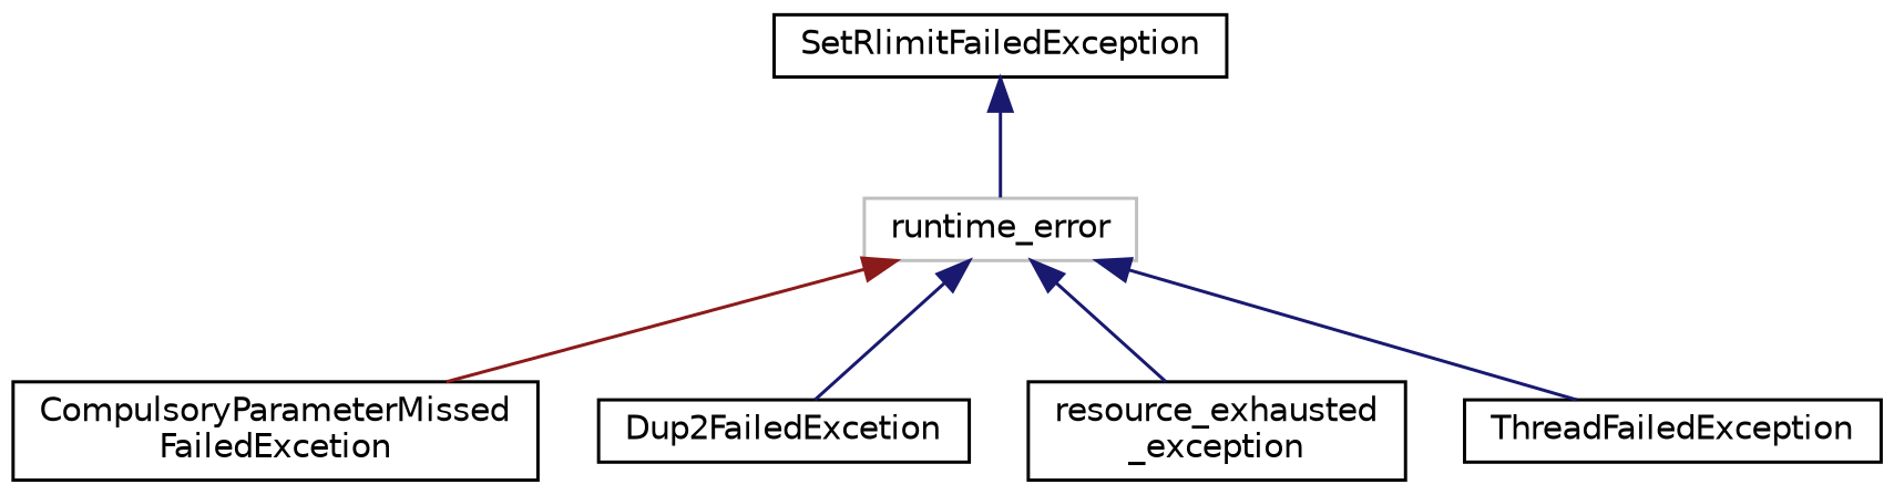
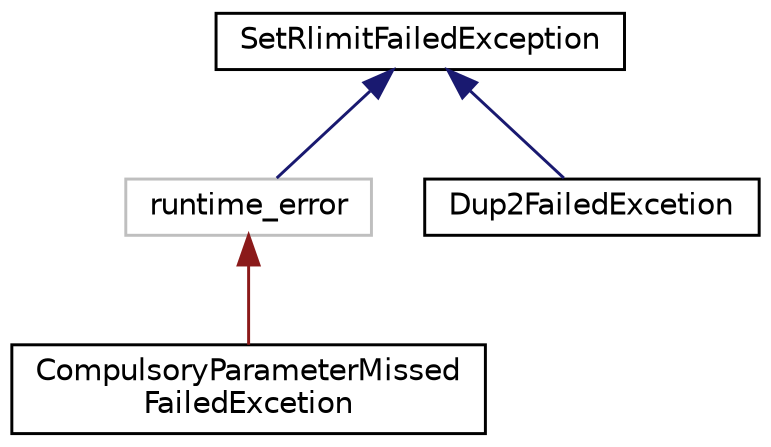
  digraph {
    rankdir=TB
    node [color=black fillcolor=white fontname=Helvetica fontsize=10 shape=record style=filled]
    edge [color=midnightblue dir=back fontname=Helvetica fontsize=10 labelfontname=Helvetica labelfontsize=10 style=solid]
    n1 [color=grey75 height=0.2 label=runtime_error width=0.4]
    n2 [height=0.2 label="CompulsoryParameterMissed\lFailedExcetion" width=0.4]
    n3 [height=0.2 label=Dup2FailedExcetion width=0.4]
-   n4 [height=0.2 label="resource_exhausted\l_exception" width=0.4]
-   n5 [height=0.2 label=ThreadFailedException width=0.4]
    n6 [height=0.2 label=SetRlimitFailedException width=0.4]
    n1 -> n2 [color=firebrick4]
-   n1 -> n3
-   n1 -> n4
-   n1 -> n5
+   n6 -> n3
    n6 -> n1
  }
